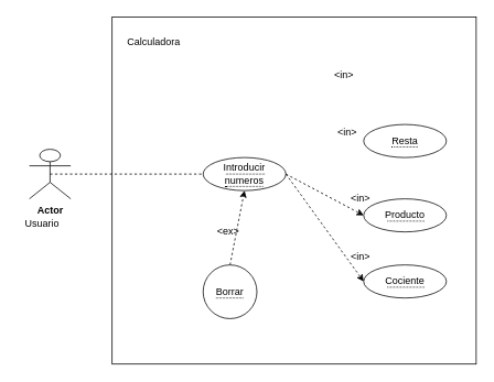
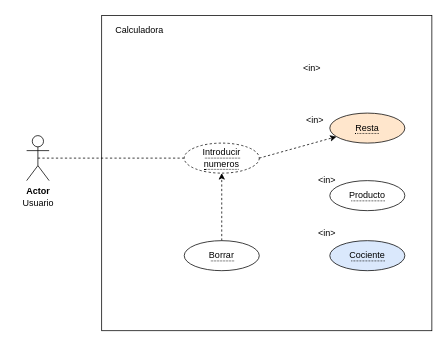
  <mxCell id="0" />
  <mxCell id="1" parent="0" />
  <mxCell id="2" value="" style="rounded=0;whiteSpace=wrap;html=1;" vertex="1" parent="1"><mxGeometry x="135" y="20" width="440" height="420" as="geometry" /></mxCell>
  <mxCell id="3" style="edgeStyle=none;html=1;exitX=0.5;exitY=0.5;exitDx=0;exitDy=0;exitPerimeter=0;entryX=0;entryY=0.5;entryDx=0;entryDy=0;endArrow=none;endFill=0;dashed=1;" edge="1" parent="1" source="4" target="12"><mxGeometry relative="1" as="geometry" /></mxCell>
- <mxCell id="4" value="Actor" style="shape=umlActor;verticalLabelPosition=bottom;verticalAlign=top;html=1;fontStyle=1" vertex="1" parent="1"><mxGeometry x="35" y="180" width="50" height="60" as="geometry" /></mxCell>
- <mxCell id="5" value="&lt;span style=&quot;border-bottom: 1px dotted&quot;&gt;Resta&lt;/span&gt;" style="ellipse;whiteSpace=wrap;html=1;align=center;" vertex="1" parent="1"><mxGeometry x="439" y="150" width="100" height="40" as="geometry" /></mxCell>
+ <mxCell id="4" value="Actor" style="shape=umlActor;verticalLabelPosition=bottom;verticalAlign=top;html=1;fontStyle=1" vertex="1" parent="1"><mxGeometry x="35" y="180" width="30" height="60" as="geometry" /></mxCell>
+ <mxCell id="5" value="&lt;span style=&quot;border-bottom: 1px dotted&quot;&gt;Resta&lt;/span&gt;" style="ellipse;whiteSpace=wrap;html=1;align=center;fillColor=#ffe6cc;" vertex="1" parent="1"><mxGeometry x="439" y="150" width="100" height="40" as="geometry" /></mxCell>
  <mxCell id="6" value="&lt;span style=&quot;border-bottom: 1px dotted&quot;&gt;Producto&lt;/span&gt;" style="ellipse;whiteSpace=wrap;html=1;align=center;" vertex="1" parent="1"><mxGeometry x="439" y="240" width="100" height="40" as="geometry" /></mxCell>
- <mxCell id="7" value="&lt;span style=&quot;border-bottom: 1px dotted&quot;&gt;Cociente&lt;/span&gt;" style="ellipse;whiteSpace=wrap;html=1;align=center;" vertex="1" parent="1"><mxGeometry x="439" y="320" width="100" height="40" as="geometry" /></mxCell>
+ <mxCell id="7" value="&lt;span style=&quot;border-bottom: 1px dotted&quot;&gt;Cociente&lt;/span&gt;" style="ellipse;whiteSpace=wrap;html=1;align=center;fillColor=#dae8fc;" vertex="1" parent="1"><mxGeometry x="439" y="320" width="100" height="40" as="geometry" /></mxCell>
  <mxCell id="8" style="edgeStyle=none;html=1;exitX=0.5;exitY=0;exitDx=0;exitDy=0;entryX=0.5;entryY=1;entryDx=0;entryDy=0;dashed=1;endArrow=classic;endFill=1;" edge="1" parent="1" source="9" target="12"><mxGeometry relative="1" as="geometry" /></mxCell>
- <mxCell id="9" value="&lt;span style=&quot;border-bottom: 1px dotted&quot;&gt;Borrar&lt;/span&gt;" style="ellipse;whiteSpace=wrap;html=1;align=center;" vertex="1" parent="1"><mxGeometry x="245" y="320" width="65" height="65" as="geometry" /></mxCell>
- <mxCell id="10" style="edgeStyle=none;html=1;exitX=1;exitY=0.5;exitDx=0;exitDy=0;entryX=0;entryY=0.5;entryDx=0;entryDy=0;endArrow=classic;endFill=1;dashed=1;" edge="1" parent="1" source="12" target="6"><mxGeometry relative="1" as="geometry" /></mxCell>
- <mxCell id="11" style="edgeStyle=none;html=1;exitX=1;exitY=0.5;exitDx=0;exitDy=0;entryX=0;entryY=0.5;entryDx=0;entryDy=0;endArrow=classic;endFill=1;dashed=1;" edge="1" parent="1" source="12" target="7"><mxGeometry relative="1" as="geometry" /></mxCell>
- <mxCell id="12" value="&lt;span style=&quot;border-bottom: 1px dotted&quot;&gt;Introducir numeros&lt;/span&gt;" style="ellipse;whiteSpace=wrap;html=1;align=center;" vertex="1" parent="1"><mxGeometry x="245" y="190" width="100" height="40" as="geometry" /></mxCell>
- <mxCell id="13" value="Calculadora" style="text;html=1;align=center;verticalAlign=middle;resizable=0;points=[];autosize=1;strokeColor=none;fillColor=none;" vertex="1" parent="1"><mxGeometry x="145" y="40" width="80" height="20" as="geometry" /></mxCell>
+ <mxCell id="9" value="&lt;span style=&quot;border-bottom: 1px dotted&quot;&gt;Borrar&lt;/span&gt;" style="ellipse;whiteSpace=wrap;html=1;align=center;" vertex="1" parent="1"><mxGeometry x="245" y="320" width="100" height="40" as="geometry" /></mxCell>
+ <mxCell id="11" style="edgeStyle=none;html=1;exitX=1;exitY=0.5;exitDx=0;exitDy=0;endArrow=classic;endFill=1;dashed=1;" edge="1" parent="1" source="12" target="5"><mxGeometry relative="1" as="geometry" /></mxCell>
+ <mxCell id="12" value="&lt;span style=&quot;border-bottom: 1px dotted&quot;&gt;Introducir numeros&lt;/span&gt;" style="ellipse;whiteSpace=wrap;html=1;align=center;dashed=1;" vertex="1" parent="1"><mxGeometry x="245" y="190" width="100" height="40" as="geometry" /></mxCell>
+ <mxCell id="13" value="Calculadora" style="text;html=1;align=center;verticalAlign=middle;resizable=0;points=[];autosize=1;strokeColor=none;fillColor=none;" vertex="1" parent="1"><mxGeometry x="145" y="30" width="80" height="20" as="geometry" /></mxCell>
  <mxCell id="14" value="&amp;lt;in&amp;gt;" style="text;html=1;align=center;verticalAlign=middle;resizable=0;points=[];autosize=1;strokeColor=none;fillColor=none;" vertex="1" parent="1"><mxGeometry x="395" y="80" width="40" height="20" as="geometry" /></mxCell>
- <mxCell id="15" value="&amp;lt;ex&amp;gt;" style="text;html=1;align=center;verticalAlign=middle;resizable=0;points=[];autosize=1;strokeColor=none;fillColor=none;" vertex="1" parent="1"><mxGeometry x="255" y="270" width="40" height="20" as="geometry" /></mxCell>
  <mxCell id="16" value="&amp;lt;in&amp;gt;" style="text;html=1;align=center;verticalAlign=middle;resizable=0;points=[];autosize=1;strokeColor=none;fillColor=none;" vertex="1" parent="1"><mxGeometry x="399" y="150" width="40" height="20" as="geometry" /></mxCell>
  <mxCell id="17" value="&amp;lt;in&amp;gt;" style="text;html=1;align=center;verticalAlign=middle;resizable=0;points=[];autosize=1;strokeColor=none;fillColor=none;" vertex="1" parent="1"><mxGeometry x="415" y="230" width="40" height="20" as="geometry" /></mxCell>
  <mxCell id="18" value="&amp;lt;in&amp;gt;" style="text;html=1;align=center;verticalAlign=middle;resizable=0;points=[];autosize=1;strokeColor=none;fillColor=none;" vertex="1" parent="1"><mxGeometry x="415" y="300" width="40" height="20" as="geometry" /></mxCell>
  <mxCell id="19" value="&lt;span&gt;Usuario&lt;/span&gt;" style="text;html=1;align=center;verticalAlign=middle;resizable=0;points=[];autosize=1;strokeColor=none;fillColor=none;fontStyle=0" vertex="1" parent="1"><mxGeometry x="20" y="260" width="60" height="20" as="geometry" /></mxCell>
